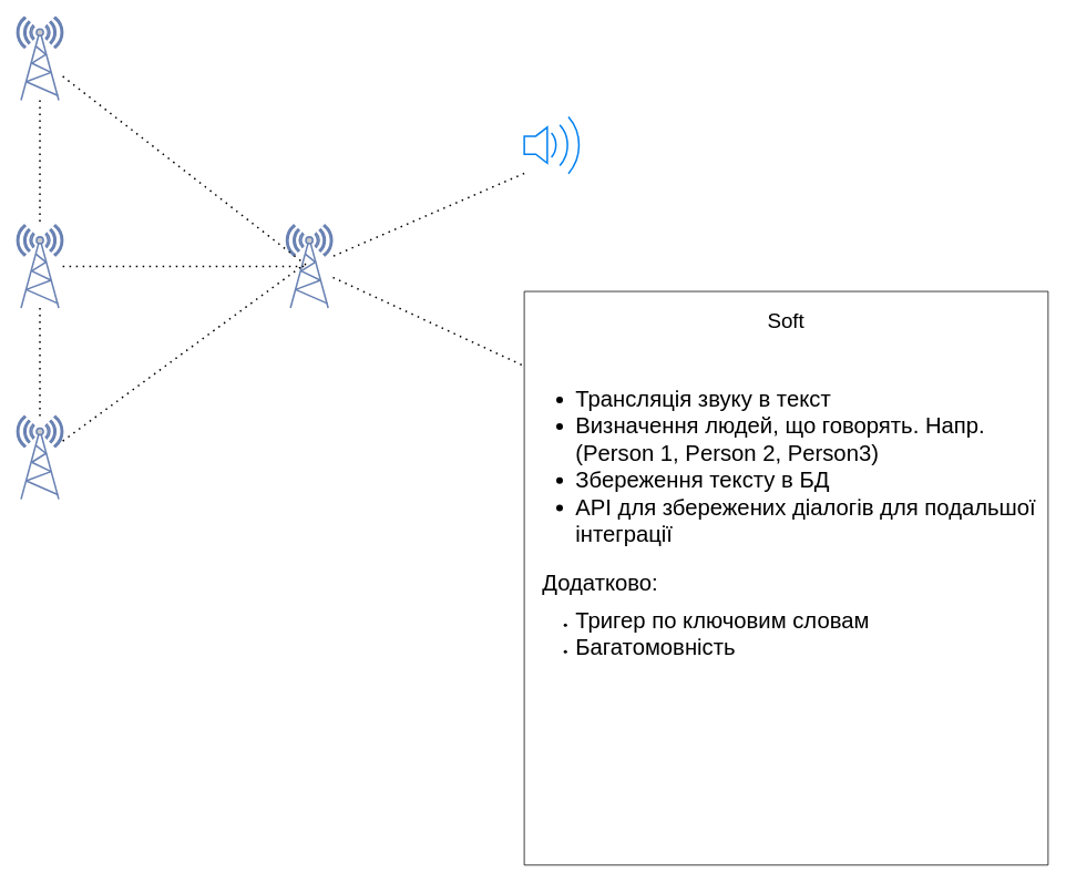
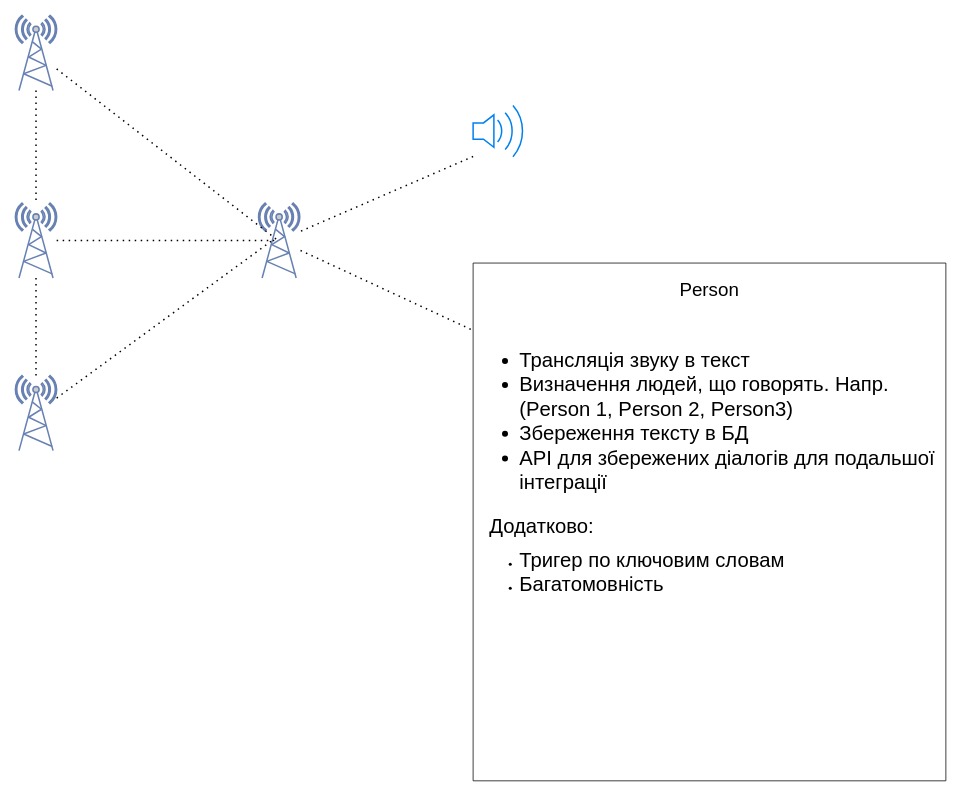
  <mxCell id="0" />
  <mxCell id="1" parent="0" />
  <mxCell id="2" value="" style="fontColor=#0066CC;verticalAlign=top;verticalLabelPosition=bottom;labelPosition=center;align=center;html=1;outlineConnect=0;fillColor=#CCCCCC;strokeColor=#6881B3;gradientColor=none;gradientDirection=north;strokeWidth=2;shape=mxgraph.networks.radio_tower;" vertex="1" parent="1"><mxGeometry x="20" y="20" width="55" height="100" as="geometry" /></mxCell>
  <mxCell id="3" value="" style="fontColor=#0066CC;verticalAlign=top;verticalLabelPosition=bottom;labelPosition=center;align=center;html=1;outlineConnect=0;fillColor=#CCCCCC;strokeColor=#6881B3;gradientColor=none;gradientDirection=north;strokeWidth=2;shape=mxgraph.networks.radio_tower;" vertex="1" parent="1"><mxGeometry x="20" y="270" width="55" height="100" as="geometry" /></mxCell>
  <mxCell id="4" value="" style="fontColor=#0066CC;verticalAlign=top;verticalLabelPosition=bottom;labelPosition=center;align=center;html=1;outlineConnect=0;fillColor=#CCCCCC;strokeColor=#6881B3;gradientColor=none;gradientDirection=north;strokeWidth=2;shape=mxgraph.networks.radio_tower;" vertex="1" parent="1"><mxGeometry x="20" y="500" width="55" height="100" as="geometry" /></mxCell>
  <mxCell id="5" value="" style="fontColor=#0066CC;verticalAlign=top;verticalLabelPosition=bottom;labelPosition=center;align=center;html=1;outlineConnect=0;fillColor=#CCCCCC;strokeColor=#6881B3;gradientColor=none;gradientDirection=north;strokeWidth=2;shape=mxgraph.networks.radio_tower;" vertex="1" parent="1"><mxGeometry x="344" y="270" width="55" height="100" as="geometry" /></mxCell>
  <mxCell id="6" value="" style="endArrow=none;dashed=1;html=1;dashPattern=1 3;strokeWidth=2;rounded=0;" edge="1" parent="1" source="3"><mxGeometry width="50" height="50" relative="1" as="geometry"><mxPoint x="320" y="370" as="sourcePoint" /><mxPoint x="370" y="320" as="targetPoint" /></mxGeometry></mxCell>
  <mxCell id="7" value="" style="endArrow=none;dashed=1;html=1;dashPattern=1 3;strokeWidth=2;rounded=0;" edge="1" parent="1" source="2"><mxGeometry width="50" height="50" relative="1" as="geometry"><mxPoint x="320" y="370" as="sourcePoint" /><mxPoint x="370" y="320" as="targetPoint" /></mxGeometry></mxCell>
  <mxCell id="8" value="" style="endArrow=none;dashed=1;html=1;dashPattern=1 3;strokeWidth=2;rounded=0;entryX=0.33;entryY=0.5;entryDx=0;entryDy=0;entryPerimeter=0;" edge="1" parent="1" source="4" target="5"><mxGeometry width="50" height="50" relative="1" as="geometry"><mxPoint x="85" y="330" as="sourcePoint" /><mxPoint x="380" y="330" as="targetPoint" /></mxGeometry></mxCell>
  <mxCell id="9" value="" style="endArrow=none;dashed=1;html=1;dashPattern=1 3;strokeWidth=2;rounded=0;exitX=0.5;exitY=1;exitDx=0;exitDy=0;exitPerimeter=0;" edge="1" parent="1" source="2" target="3"><mxGeometry width="50" height="50" relative="1" as="geometry"><mxPoint x="95" y="340" as="sourcePoint" /><mxPoint x="390" y="340" as="targetPoint" /></mxGeometry></mxCell>
  <mxCell id="10" value="" style="endArrow=none;dashed=1;html=1;dashPattern=1 3;strokeWidth=2;rounded=0;exitX=0.5;exitY=1;exitDx=0;exitDy=0;exitPerimeter=0;" edge="1" parent="1" source="3" target="4"><mxGeometry width="50" height="50" relative="1" as="geometry"><mxPoint x="105" y="350" as="sourcePoint" /><mxPoint x="400" y="350" as="targetPoint" /></mxGeometry></mxCell>
  <mxCell id="11" value="" style="html=1;verticalLabelPosition=bottom;align=center;labelBackgroundColor=#ffffff;verticalAlign=top;strokeWidth=2;strokeColor=#0080F0;shadow=0;dashed=0;shape=mxgraph.ios7.icons.volume_2;pointerEvents=1" vertex="1" parent="1"><mxGeometry x="630" y="140" width="70" height="68.2" as="geometry" /></mxCell>
  <mxCell id="12" value="" style="endArrow=none;dashed=1;html=1;dashPattern=1 3;strokeWidth=2;rounded=0;exitX=0;exitY=0.997;exitDx=0;exitDy=0;exitPerimeter=0;" edge="1" parent="1" source="11" target="5"><mxGeometry width="50" height="50" relative="1" as="geometry"><mxPoint x="115" y="360" as="sourcePoint" /><mxPoint x="410" y="360" as="targetPoint" /></mxGeometry></mxCell>
  <mxCell id="13" value="" style="swimlane;startSize=0;verticalAlign=top;" vertex="1" parent="1"><mxGeometry x="630" y="350" width="630" height="690" as="geometry" /></mxCell>
- <mxCell id="14" value="Soft" style="text;html=1;strokeColor=none;fillColor=none;align=center;verticalAlign=middle;whiteSpace=wrap;rounded=0;fontSize=25;" vertex="1" parent="13"><mxGeometry x="10" y="10" width="610" height="50" as="geometry" /></mxCell>
+ <mxCell id="14" value="Person" style="text;html=1;strokeColor=none;fillColor=none;align=center;verticalAlign=middle;whiteSpace=wrap;rounded=0;fontSize=25;" vertex="1" parent="13"><mxGeometry x="10" y="10" width="610" height="50" as="geometry" /></mxCell>
  <mxCell id="15" value="&lt;ul style=&quot;font-size: 27px;&quot;&gt;&lt;li&gt;Трансляція звуку в текст&lt;/li&gt;&lt;li&gt;Визначення людей, що говорять. Напр. (Person 1, Person 2, Person3)&lt;/li&gt;&lt;li&gt;Збереження тексту в БД&lt;/li&gt;&lt;li&gt;API для збережених діалогів для подальшої інтеграції&lt;/li&gt;&lt;/ul&gt;&lt;div&gt;&lt;span style=&quot;font-size: 27px;&quot;&gt;Додатково:&lt;/span&gt;&lt;/div&gt;&lt;div&gt;&lt;ul&gt;&lt;li&gt;&lt;span style=&quot;font-size: 27px;&quot;&gt;Тригер по ключовим словам&lt;/span&gt;&lt;/li&gt;&lt;li&gt;&lt;span style=&quot;font-size: 27px;&quot;&gt;Багатомовність&lt;/span&gt;&lt;/li&gt;&lt;/ul&gt;&lt;/div&gt;" style="text;html=1;strokeColor=none;fillColor=none;align=left;verticalAlign=top;whiteSpace=wrap;rounded=0;" vertex="1" parent="13"><mxGeometry x="20" y="80" width="600" height="580" as="geometry" /></mxCell>
  <mxCell id="16" value="" style="endArrow=none;dashed=1;html=1;dashPattern=1 3;strokeWidth=2;rounded=0;exitX=-0.005;exitY=0.128;exitDx=0;exitDy=0;exitPerimeter=0;" edge="1" parent="1" source="13" target="5"><mxGeometry width="50" height="50" relative="1" as="geometry"><mxPoint x="530" y="238" as="sourcePoint" /><mxPoint x="409" y="313" as="targetPoint" /></mxGeometry></mxCell>
